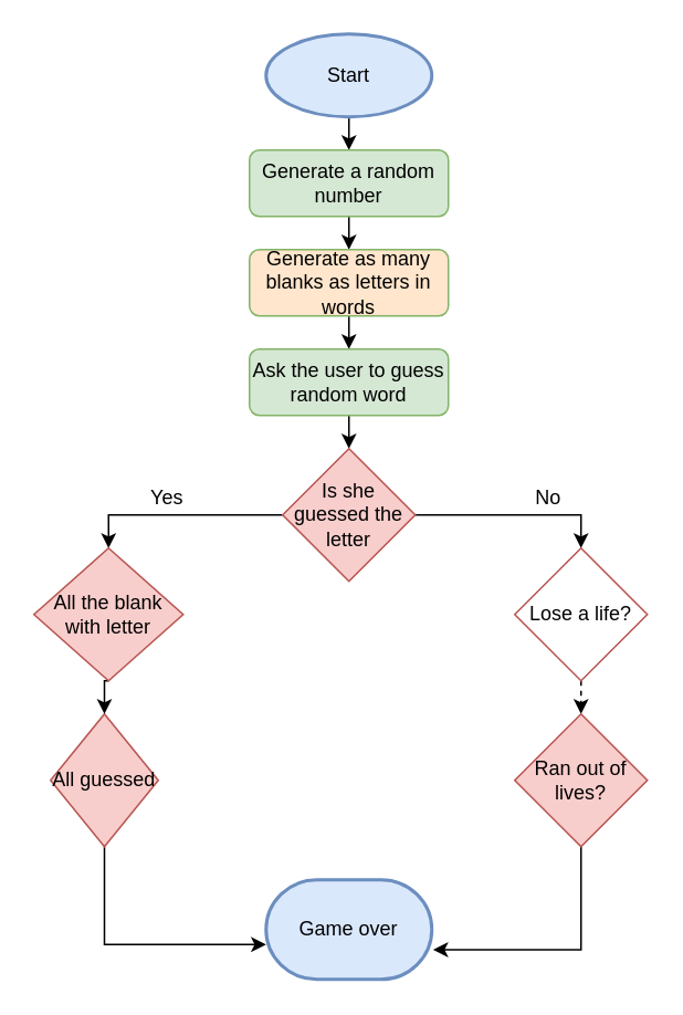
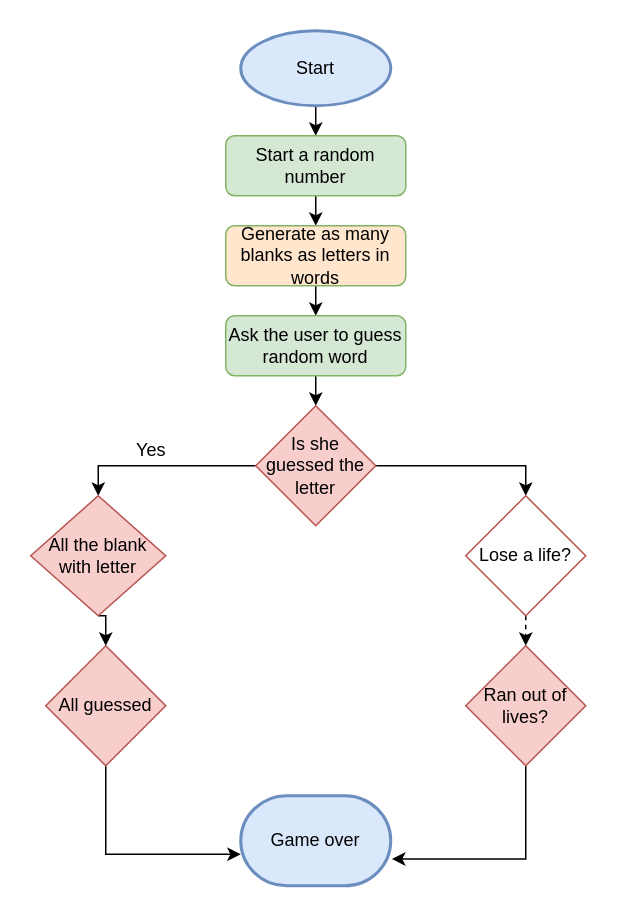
  <mxCell id="0" />
  <mxCell id="1" parent="0" />
  <mxCell id="2" style="edgeStyle=orthogonalEdgeStyle;rounded=0;orthogonalLoop=1;jettySize=auto;html=1;exitX=0.5;exitY=1;exitDx=0;exitDy=0;" parent="1" edge="1"><mxGeometry relative="1" as="geometry"><mxPoint x="230" y="70" as="sourcePoint" /><mxPoint x="230" y="70" as="targetPoint" /></mxGeometry></mxCell>
  <mxCell id="3" style="edgeStyle=orthogonalEdgeStyle;rounded=0;orthogonalLoop=1;jettySize=auto;html=1;exitX=0.5;exitY=1;exitDx=0;exitDy=0;exitPerimeter=0;entryX=0.5;entryY=0;entryDx=0;entryDy=0;" parent="1" source="4" target="6" edge="1"><mxGeometry relative="1" as="geometry" /></mxCell>
  <mxCell id="4" value="Start" style="strokeWidth=2;html=1;shape=mxgraph.flowchart.start_1;whiteSpace=wrap;fillColor=#dae8fc;strokeColor=#6c8ebf;fontStyle=0;labelBackgroundColor=none;labelBorderColor=none;gradientColor=none;" parent="1" vertex="1"><mxGeometry x="160" y="20" width="100" height="50" as="geometry" /></mxCell>
  <mxCell id="5" style="edgeStyle=orthogonalEdgeStyle;rounded=0;orthogonalLoop=1;jettySize=auto;html=1;exitX=0.5;exitY=1;exitDx=0;exitDy=0;entryX=0.5;entryY=0;entryDx=0;entryDy=0;" parent="1" source="6" target="8" edge="1"><mxGeometry relative="1" as="geometry" /></mxCell>
- <mxCell id="6" value="Generate a random number" style="rounded=1;whiteSpace=wrap;html=1;fillColor=#d5e8d4;strokeColor=#82b366;" parent="1" vertex="1"><mxGeometry x="150" y="90" width="120" height="40" as="geometry" /></mxCell>
+ <mxCell id="6" value="Start a random number" style="rounded=1;whiteSpace=wrap;html=1;fillColor=#d5e8d4;strokeColor=#82b366;" parent="1" vertex="1"><mxGeometry x="150" y="90" width="120" height="40" as="geometry" /></mxCell>
  <mxCell id="7" style="edgeStyle=orthogonalEdgeStyle;rounded=0;orthogonalLoop=1;jettySize=auto;html=1;exitX=0.5;exitY=1;exitDx=0;exitDy=0;entryX=0.5;entryY=0;entryDx=0;entryDy=0;" parent="1" source="8" target="10" edge="1"><mxGeometry relative="1" as="geometry" /></mxCell>
  <mxCell id="8" value="Generate as many blanks as letters in words" style="rounded=1;whiteSpace=wrap;html=1;fillColor=#ffe6cc;strokeColor=#82b366;" parent="1" vertex="1"><mxGeometry x="150" y="150" width="120" height="40" as="geometry" /></mxCell>
  <mxCell id="9" style="edgeStyle=orthogonalEdgeStyle;rounded=0;orthogonalLoop=1;jettySize=auto;html=1;exitX=0.5;exitY=1;exitDx=0;exitDy=0;entryX=0.5;entryY=0;entryDx=0;entryDy=0;" parent="1" source="10" target="13" edge="1"><mxGeometry relative="1" as="geometry" /></mxCell>
  <mxCell id="10" value="Ask the user to guess random word" style="rounded=1;whiteSpace=wrap;html=1;fillColor=#d5e8d4;strokeColor=#82b366;" parent="1" vertex="1"><mxGeometry x="150" y="210" width="120" height="40" as="geometry" /></mxCell>
  <mxCell id="11" style="edgeStyle=orthogonalEdgeStyle;rounded=0;orthogonalLoop=1;jettySize=auto;html=1;exitX=0;exitY=0.5;exitDx=0;exitDy=0;entryX=0.5;entryY=0;entryDx=0;entryDy=0;" parent="1" source="13" target="21" edge="1"><mxGeometry relative="1" as="geometry"><mxPoint x="70" y="310" as="targetPoint" /></mxGeometry></mxCell>
  <mxCell id="12" style="edgeStyle=orthogonalEdgeStyle;rounded=0;orthogonalLoop=1;jettySize=auto;html=1;exitX=1;exitY=0.5;exitDx=0;exitDy=0;entryX=0.5;entryY=0;entryDx=0;entryDy=0;" parent="1" source="13" target="15" edge="1"><mxGeometry relative="1" as="geometry"><mxPoint x="340" y="310" as="targetPoint" /></mxGeometry></mxCell>
  <mxCell id="13" value="Is she guessed the letter" style="rhombus;whiteSpace=wrap;html=1;fillColor=#f8cecc;strokeColor=#b85450;" parent="1" vertex="1"><mxGeometry x="170" y="270" width="80" height="80" as="geometry" /></mxCell>
  <mxCell id="14" style="edgeStyle=orthogonalEdgeStyle;rounded=0;orthogonalLoop=1;jettySize=auto;html=1;exitX=0.5;exitY=1;exitDx=0;exitDy=0;entryX=0.5;entryY=0;entryDx=0;entryDy=0;dashed=1;" parent="1" source="15" target="17" edge="1"><mxGeometry relative="1" as="geometry" /></mxCell>
  <mxCell id="15" value="Lose a life?" style="rhombus;whiteSpace=wrap;html=1;fillColor=#ffffff;strokeColor=#b85450;" parent="1" vertex="1"><mxGeometry x="310" y="330" width="80" height="80" as="geometry" /></mxCell>
  <mxCell id="16" style="edgeStyle=orthogonalEdgeStyle;rounded=0;orthogonalLoop=1;jettySize=auto;html=1;exitX=0.5;exitY=1;exitDx=0;exitDy=0;entryX=1.008;entryY=0.703;entryDx=0;entryDy=0;entryPerimeter=0;" parent="1" source="17" target="22" edge="1"><mxGeometry relative="1" as="geometry"><mxPoint x="340" y="570" as="targetPoint" /></mxGeometry></mxCell>
  <mxCell id="17" value="Ran out of lives?" style="rhombus;whiteSpace=wrap;html=1;fillColor=#f8cecc;strokeColor=#b85450;" parent="1" vertex="1"><mxGeometry x="310" y="430" width="80" height="80" as="geometry" /></mxCell>
  <mxCell id="18" style="edgeStyle=orthogonalEdgeStyle;rounded=0;orthogonalLoop=1;jettySize=auto;html=1;exitX=0.5;exitY=1;exitDx=0;exitDy=0;entryX=0;entryY=0.65;entryDx=0;entryDy=0;entryPerimeter=0;" parent="1" source="19" target="22" edge="1"><mxGeometry relative="1" as="geometry"><mxPoint x="70" y="570" as="targetPoint" /></mxGeometry></mxCell>
- <mxCell id="19" value="All guessed" style="rhombus;whiteSpace=wrap;html=1;fillColor=#f8cecc;strokeColor=#b85450;fontStyle=0" parent="1" vertex="1"><mxGeometry x="30" y="430" width="65" height="80" as="geometry" /></mxCell>
+ <mxCell id="19" value="All guessed" style="rhombus;whiteSpace=wrap;html=1;fillColor=#f8cecc;strokeColor=#b85450;fontStyle=0" parent="1" vertex="1"><mxGeometry x="30" y="430" width="80" height="80" as="geometry" /></mxCell>
  <mxCell id="20" style="edgeStyle=orthogonalEdgeStyle;rounded=0;orthogonalLoop=1;jettySize=auto;html=1;exitX=0.5;exitY=1;exitDx=0;exitDy=0;entryX=0.5;entryY=0;entryDx=0;entryDy=0;" parent="1" source="21" target="19" edge="1"><mxGeometry relative="1" as="geometry" /></mxCell>
  <mxCell id="21" value="All the blank with letter" style="rhombus;whiteSpace=wrap;html=1;fillColor=#f8cecc;strokeColor=#b85450;" parent="1" vertex="1"><mxGeometry x="20" y="330" width="90" height="80" as="geometry" /></mxCell>
  <mxCell id="22" value="Game over" style="strokeWidth=2;html=1;shape=mxgraph.flowchart.terminator;whiteSpace=wrap;fillColor=#dae8fc;strokeColor=#6c8ebf;" parent="1" vertex="1"><mxGeometry x="160" y="530" width="100" height="60" as="geometry" /></mxCell>
- <mxCell id="23" value="No" style="text;html=1;align=center;verticalAlign=middle;resizable=0;points=[];autosize=1;strokeColor=none;fillColor=none;" parent="1" vertex="1"><mxGeometry x="310" y="285" width="40" height="30" as="geometry" /></mxCell>
  <mxCell id="24" value="Yes" style="text;html=1;align=center;verticalAlign=middle;resizable=0;points=[];autosize=1;strokeColor=none;fillColor=none;" parent="1" vertex="1"><mxGeometry x="80" y="285" width="40" height="30" as="geometry" /></mxCell>
